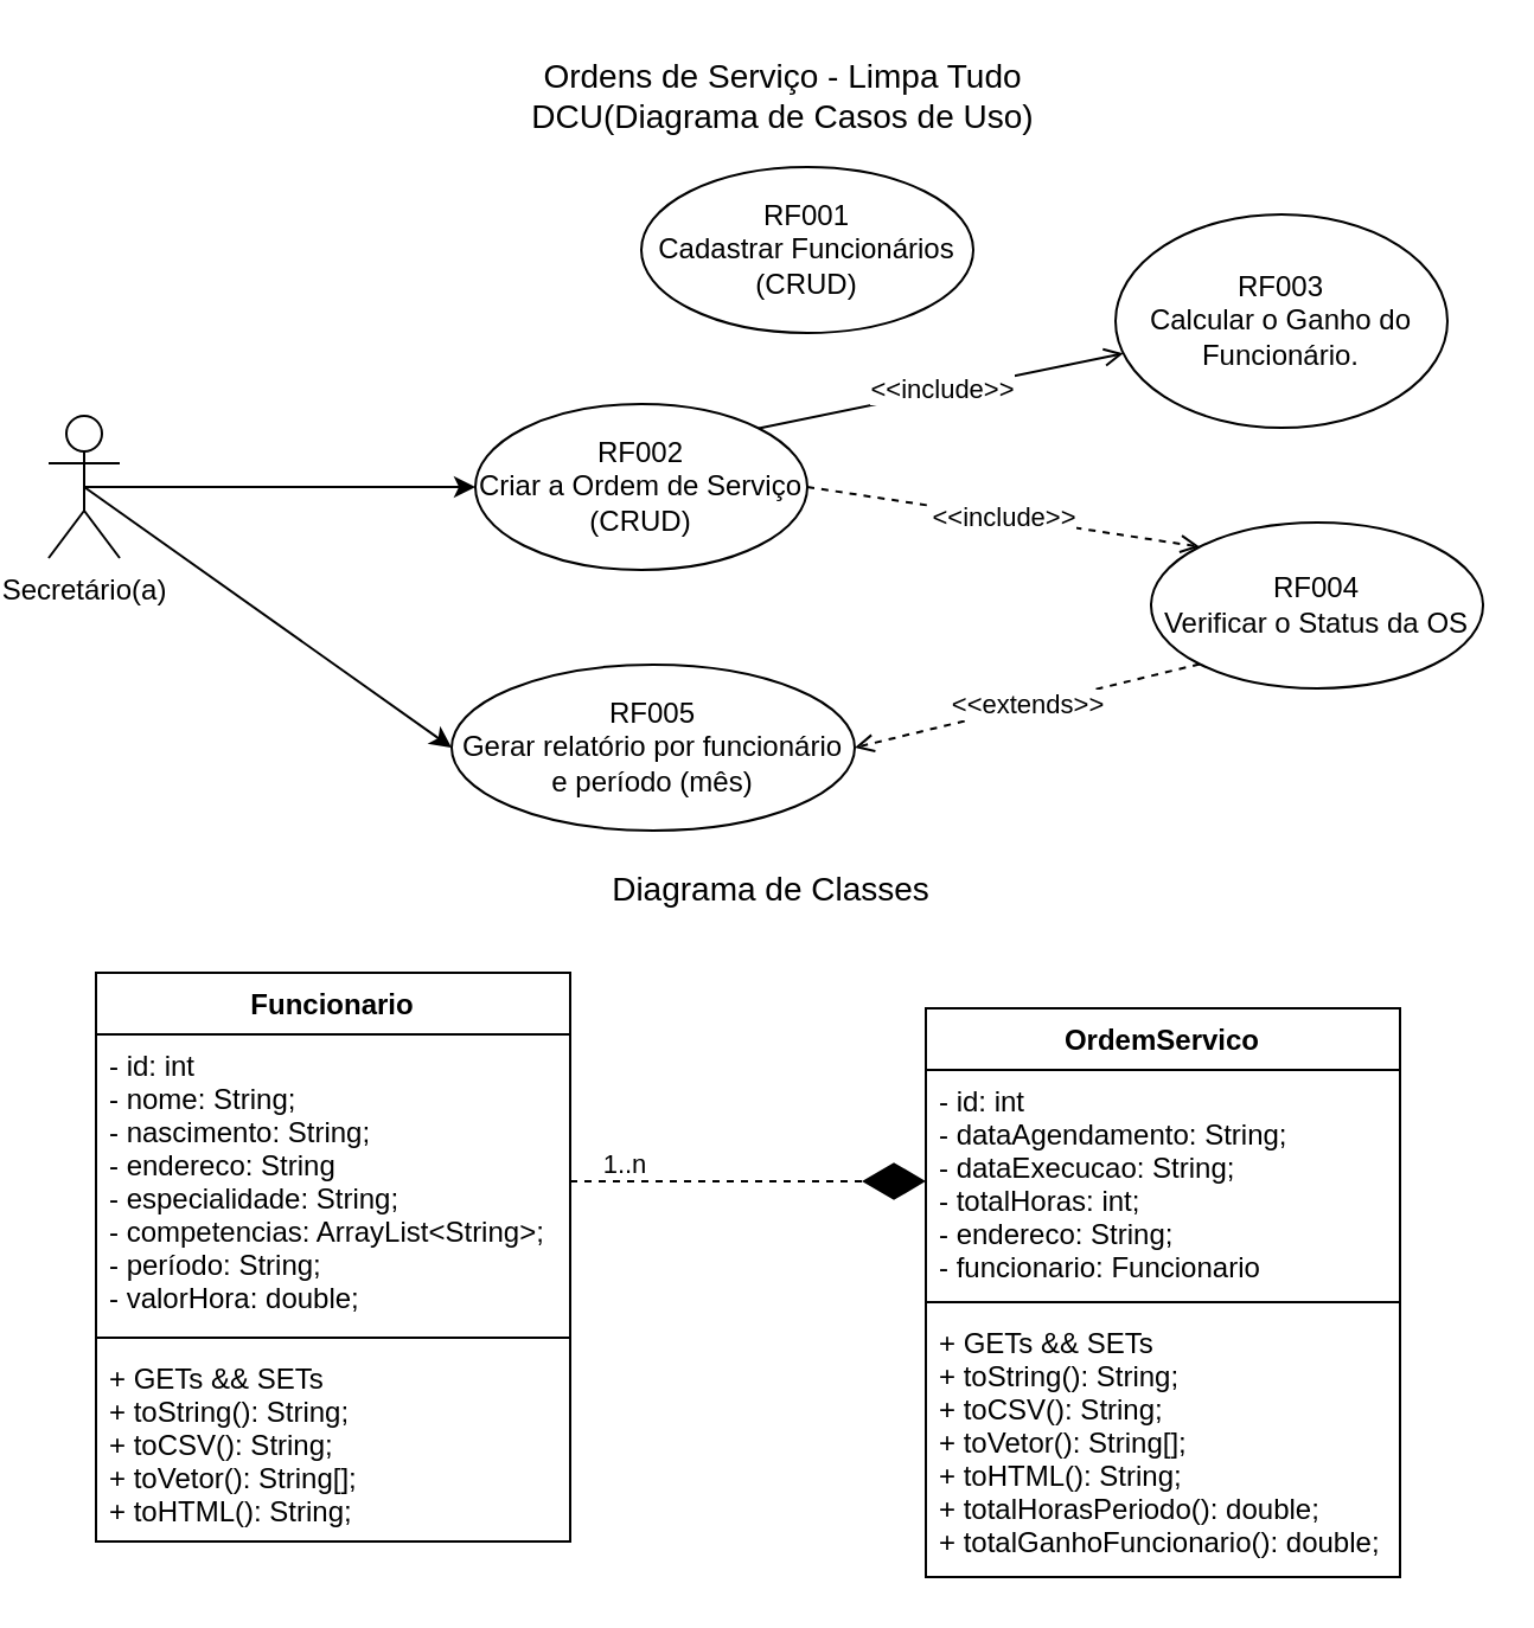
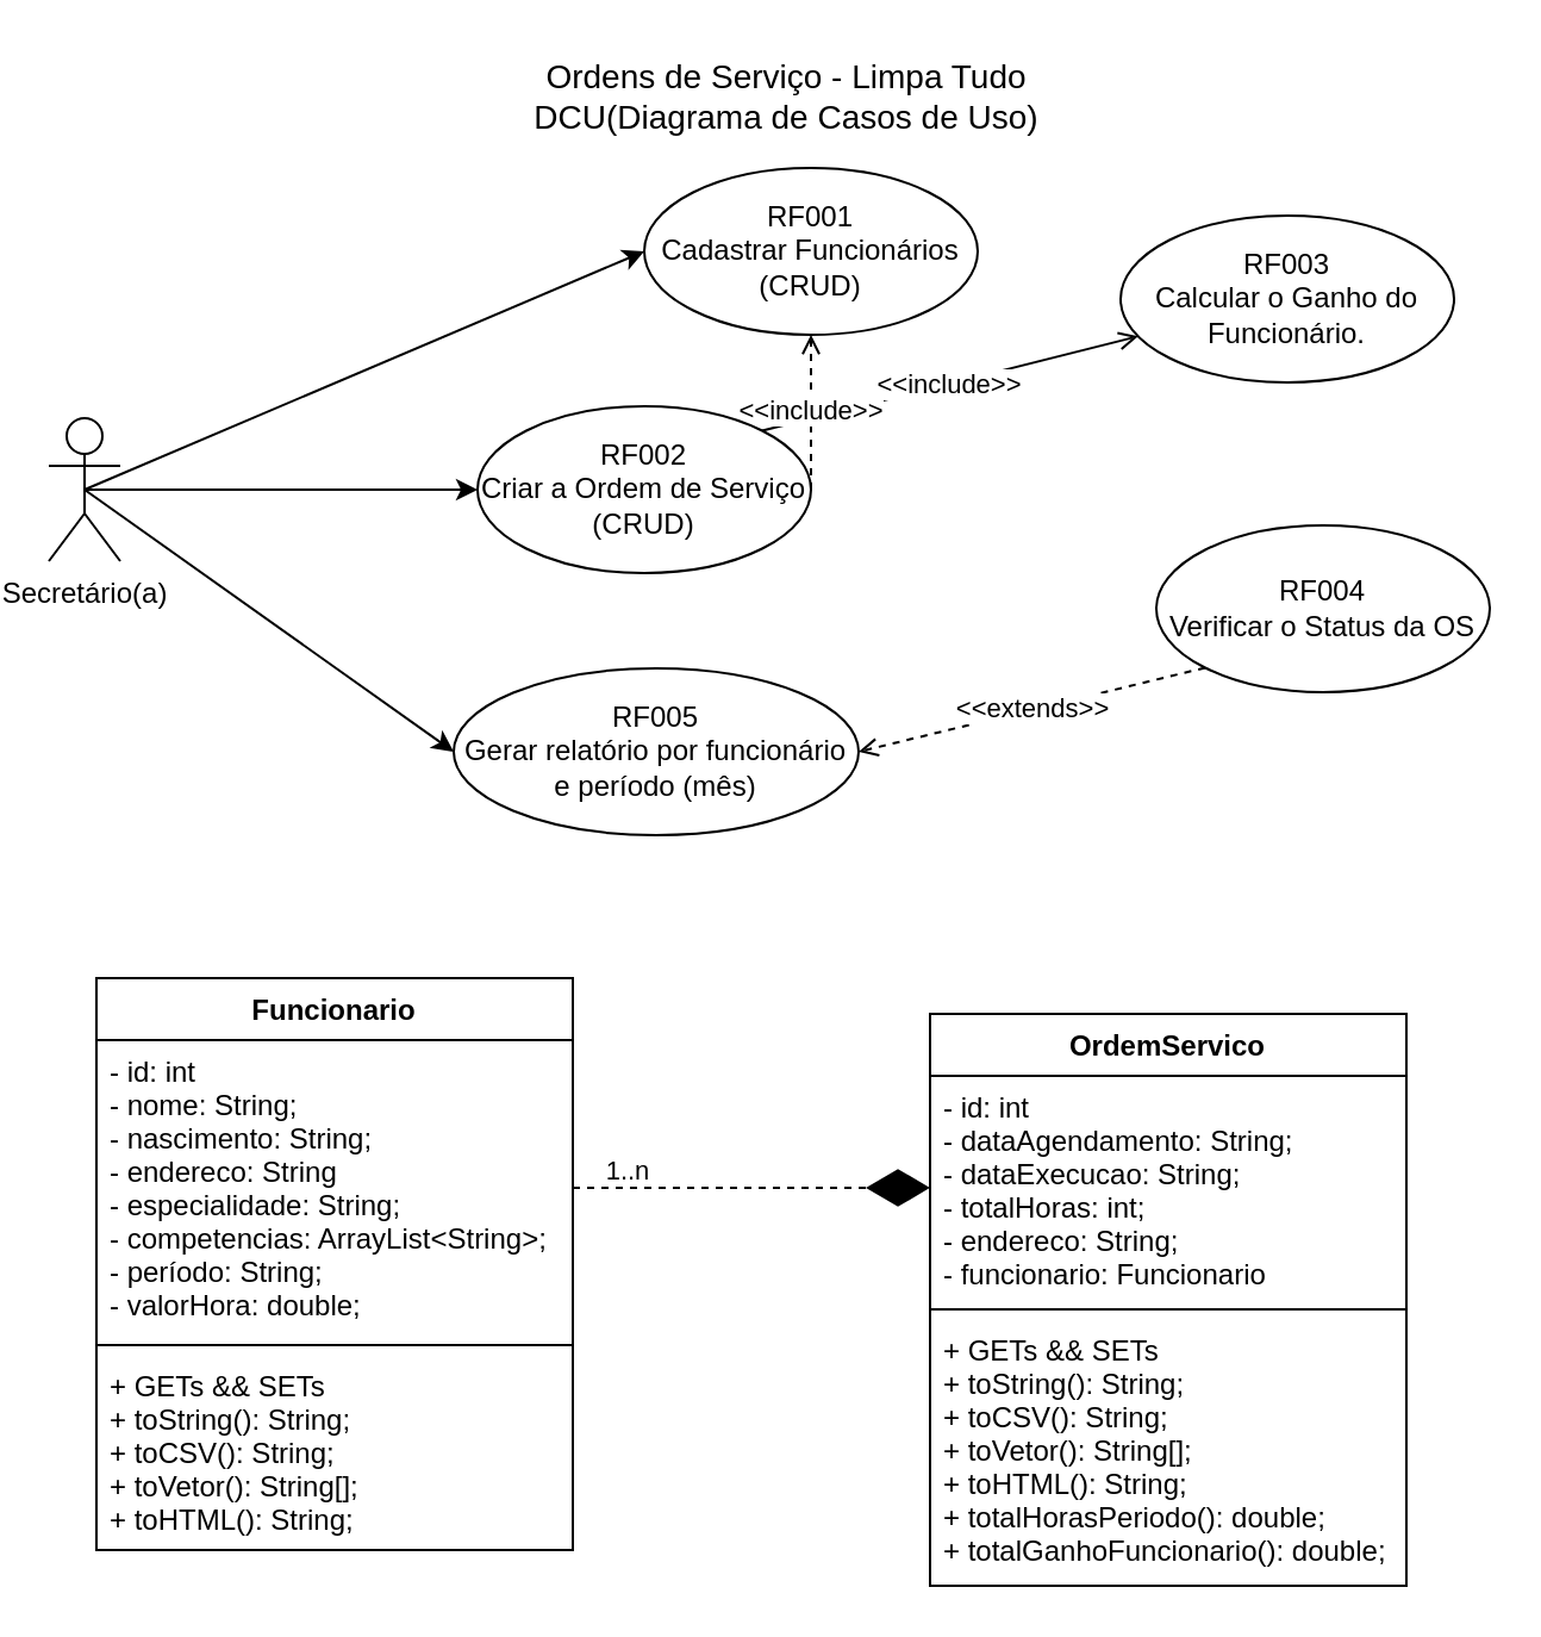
  <mxCell id="0" />
  <mxCell id="1" parent="0" />
  <mxCell id="2" value="Ordens de Serviço - Limpa Tudo&lt;br style=&quot;font-size: 14px;&quot;&gt;DCU(Diagrama de Casos de Uso)" style="text;html=1;strokeColor=none;fillColor=none;align=center;verticalAlign=middle;whiteSpace=wrap;rounded=0;fontSize=14;" vertex="1" parent="1"><mxGeometry x="200" y="20" width="260" height="40" as="geometry" /></mxCell>
+ <mxCell id="3" style="rounded=0;orthogonalLoop=1;jettySize=auto;html=1;exitX=0.5;exitY=0.5;exitDx=0;exitDy=0;exitPerimeter=0;entryX=0;entryY=0.5;entryDx=0;entryDy=0;" edge="1" parent="1" source="6" target="7"><mxGeometry relative="1" as="geometry" /></mxCell>
  <mxCell id="4" style="edgeStyle=none;rounded=0;orthogonalLoop=1;jettySize=auto;html=1;entryX=0;entryY=0.5;entryDx=0;entryDy=0;exitX=0.5;exitY=0.5;exitDx=0;exitDy=0;exitPerimeter=0;" edge="1" parent="1" source="6" target="10"><mxGeometry relative="1" as="geometry"><mxPoint x="140" y="230" as="sourcePoint" /></mxGeometry></mxCell>
  <mxCell id="5" style="edgeStyle=none;rounded=0;orthogonalLoop=1;jettySize=auto;html=1;exitX=0.5;exitY=0.5;exitDx=0;exitDy=0;exitPerimeter=0;entryX=0;entryY=0.5;entryDx=0;entryDy=0;" edge="1" parent="1" source="6" target="14"><mxGeometry relative="1" as="geometry" /></mxCell>
  <mxCell id="6" value="Secretário(a)" style="shape=umlActor;verticalLabelPosition=bottom;verticalAlign=top;html=1;outlineConnect=0;" vertex="1" parent="1"><mxGeometry x="20" y="175" width="30" height="60" as="geometry" /></mxCell>
  <mxCell id="7" value="RF001&lt;br&gt;Cadastrar Funcionários&lt;br&gt;(CRUD)" style="ellipse;whiteSpace=wrap;html=1;" vertex="1" parent="1"><mxGeometry x="270" y="70" width="140" height="70" as="geometry" /></mxCell>
  <mxCell id="8" value="&amp;lt;&amp;lt;include&amp;gt;&amp;gt;" style="edgeStyle=none;rounded=0;orthogonalLoop=1;jettySize=auto;html=1;exitX=1;exitY=0;exitDx=0;exitDy=0;dashed=0;endArrow=open;endFill=0;" edge="1" parent="1" source="10" target="11"><mxGeometry relative="1" as="geometry" /></mxCell>
- <mxCell id="9" value="&amp;lt;&amp;lt;include&amp;gt;&amp;gt;" style="edgeStyle=none;rounded=0;orthogonalLoop=1;jettySize=auto;html=1;exitX=1;exitY=0.5;exitDx=0;exitDy=0;entryX=0;entryY=0;entryDx=0;entryDy=0;dashed=1;endArrow=open;endFill=0;" edge="1" parent="1" source="10" target="13"><mxGeometry relative="1" as="geometry" /></mxCell>
+ <mxCell id="9" value="&amp;lt;&amp;lt;include&amp;gt;&amp;gt;" style="edgeStyle=none;rounded=0;orthogonalLoop=1;jettySize=auto;html=1;exitX=1;exitY=0.5;exitDx=0;exitDy=0;dashed=1;endArrow=open;endFill=0;" edge="1" parent="1" source="10" target="7"><mxGeometry relative="1" as="geometry" /></mxCell>
  <mxCell id="10" value="RF002&lt;br&gt;Criar a Ordem de Serviço&lt;br&gt;(CRUD)" style="ellipse;whiteSpace=wrap;html=1;" vertex="1" parent="1"><mxGeometry x="200" y="170" width="140" height="70" as="geometry" /></mxCell>
- <mxCell id="11" value="RF003&lt;br&gt;Calcular o Ganho do Funcionário." style="ellipse;whiteSpace=wrap;html=1;" vertex="1" parent="1"><mxGeometry x="470" y="90" width="140" height="90" as="geometry" /></mxCell>
+ <mxCell id="11" value="RF003&lt;br&gt;Calcular o Ganho do Funcionário." style="ellipse;whiteSpace=wrap;html=1;" vertex="1" parent="1"><mxGeometry x="470" y="90" width="140" height="70" as="geometry" /></mxCell>
  <mxCell id="12" value="&amp;lt;&amp;lt;extends&amp;gt;&amp;gt;" style="edgeStyle=none;rounded=0;orthogonalLoop=1;jettySize=auto;html=1;exitX=0;exitY=1;exitDx=0;exitDy=0;entryX=1;entryY=0.5;entryDx=0;entryDy=0;dashed=1;endArrow=open;endFill=0;" edge="1" parent="1" source="13" target="14"><mxGeometry relative="1" as="geometry" /></mxCell>
  <mxCell id="13" value="RF004&lt;br&gt;Verificar o Status da OS" style="ellipse;whiteSpace=wrap;html=1;" vertex="1" parent="1"><mxGeometry x="485" y="220" width="140" height="70" as="geometry" /></mxCell>
  <mxCell id="14" value="RF005&lt;br&gt;Gerar relatório por funcionário e período (mês)" style="ellipse;whiteSpace=wrap;html=1;" vertex="1" parent="1"><mxGeometry x="190" y="280" width="170" height="70" as="geometry" /></mxCell>
- <mxCell id="15" value="Diagrama de Classes" style="text;html=1;strokeColor=none;fillColor=none;align=center;verticalAlign=middle;whiteSpace=wrap;rounded=0;fontSize=14;" vertex="1" parent="1"><mxGeometry x="250" y="360" width="150" height="30" as="geometry" /></mxCell>
  <mxCell id="16" value="Funcionario" style="swimlane;fontStyle=1;align=center;verticalAlign=top;childLayout=stackLayout;horizontal=1;startSize=26;horizontalStack=0;resizeParent=1;resizeParentMax=0;resizeLast=0;collapsible=1;marginBottom=0;" vertex="1" parent="1"><mxGeometry x="40" y="410" width="200" height="240" as="geometry" /></mxCell>
  <mxCell id="17" value="- id: int&#10;- nome: String;&#10;- nascimento: String;&#10;- endereco: String&#10;- especialidade: String;&#10; - competencias: ArrayList&lt;String&gt;;&#10; - período: String;&#10; - valorHora: double;&#10; " style="text;strokeColor=none;fillColor=none;align=left;verticalAlign=top;spacingLeft=4;spacingRight=4;overflow=hidden;rotatable=0;points=[[0,0.5],[1,0.5]];portConstraint=eastwest;" vertex="1" parent="16"><mxGeometry y="26" width="200" height="124" as="geometry" /></mxCell>
  <mxCell id="18" value="" style="line;strokeWidth=1;fillColor=none;align=left;verticalAlign=middle;spacingTop=-1;spacingLeft=3;spacingRight=3;rotatable=0;labelPosition=right;points=[];portConstraint=eastwest;" vertex="1" parent="16"><mxGeometry y="150" width="200" height="8" as="geometry" /></mxCell>
  <mxCell id="19" value="+ GETs &amp;&amp; SETs&#10;+ toString(): String;&#10;+ toCSV(): String;&#10;+ toVetor(): String[];&#10;+ toHTML(): String;" style="text;strokeColor=none;fillColor=none;align=left;verticalAlign=top;spacingLeft=4;spacingRight=4;overflow=hidden;rotatable=0;points=[[0,0.5],[1,0.5]];portConstraint=eastwest;" vertex="1" parent="16"><mxGeometry y="158" width="200" height="82" as="geometry" /></mxCell>
  <mxCell id="20" value="" style="endArrow=diamondThin;endFill=1;endSize=24;html=1;dashed=1;exitX=1;exitY=0.5;exitDx=0;exitDy=0;entryX=0;entryY=0.5;entryDx=0;entryDy=0;" edge="1" parent="1" source="17" target="23"><mxGeometry width="160" relative="1" as="geometry"><mxPoint x="250" y="540" as="sourcePoint" /><mxPoint x="410" y="540" as="targetPoint" /></mxGeometry></mxCell>
  <mxCell id="21" value="1..n" style="edgeLabel;html=1;align=center;verticalAlign=middle;resizable=0;points=[];" vertex="1" connectable="0" parent="20"><mxGeometry x="-0.343" y="-1" relative="1" as="geometry"><mxPoint x="-27" y="-9" as="offset" /></mxGeometry></mxCell>
  <mxCell id="22" value="OrdemServico" style="swimlane;fontStyle=1;align=center;verticalAlign=top;childLayout=stackLayout;horizontal=1;startSize=26;horizontalStack=0;resizeParent=1;resizeParentMax=0;resizeLast=0;collapsible=1;marginBottom=0;" vertex="1" parent="1"><mxGeometry x="390" y="425" width="200" height="240" as="geometry" /></mxCell>
  <mxCell id="23" value="- id: int&#10;- dataAgendamento: String;&#10;- dataExecucao: String;&#10;- totalHoras: int;&#10;- endereco: String;&#10; - funcionario: Funcionario&#10; " style="text;strokeColor=none;fillColor=none;align=left;verticalAlign=top;spacingLeft=4;spacingRight=4;overflow=hidden;rotatable=0;points=[[0,0.5],[1,0.5]];portConstraint=eastwest;" vertex="1" parent="22"><mxGeometry y="26" width="200" height="94" as="geometry" /></mxCell>
  <mxCell id="24" value="" style="line;strokeWidth=1;fillColor=none;align=left;verticalAlign=middle;spacingTop=-1;spacingLeft=3;spacingRight=3;rotatable=0;labelPosition=right;points=[];portConstraint=eastwest;" vertex="1" parent="22"><mxGeometry y="120" width="200" height="8" as="geometry" /></mxCell>
  <mxCell id="25" value="+ GETs &amp;&amp; SETs&#10;+ toString(): String;&#10;+ toCSV(): String;&#10;+ toVetor(): String[];&#10;+ toHTML(): String;&#10;+ totalHorasPeriodo(): double;&#10;+ totalGanhoFuncionario(): double;" style="text;strokeColor=none;fillColor=none;align=left;verticalAlign=top;spacingLeft=4;spacingRight=4;overflow=hidden;rotatable=0;points=[[0,0.5],[1,0.5]];portConstraint=eastwest;" vertex="1" parent="22"><mxGeometry y="128" width="200" height="112" as="geometry" /></mxCell>
